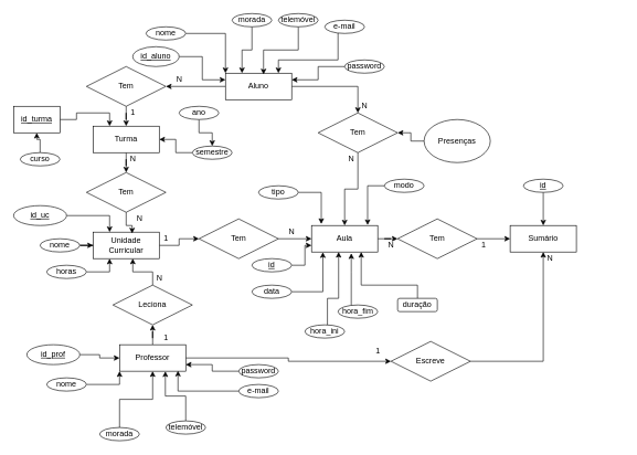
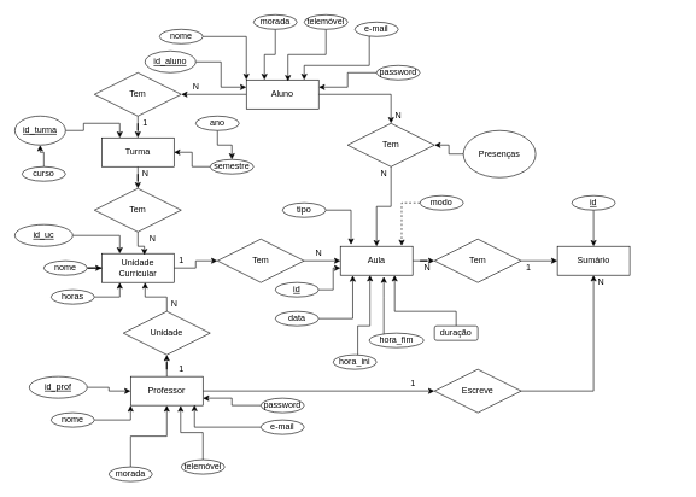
  <mxCell id="0" />
  <mxCell id="1" parent="0" />
  <mxCell id="2" style="edgeStyle=orthogonalEdgeStyle;rounded=0;orthogonalLoop=1;jettySize=auto;html=1;" parent="1" source="4" target="20" edge="1"><mxGeometry relative="1" as="geometry" /></mxCell>
  <mxCell id="3" style="edgeStyle=orthogonalEdgeStyle;rounded=0;orthogonalLoop=1;jettySize=auto;html=1;" parent="1" source="4" target="29" edge="1"><mxGeometry relative="1" as="geometry" /></mxCell>
  <mxCell id="4" value="Professor" style="whiteSpace=wrap;html=1;align=center;" parent="1" vertex="1"><mxGeometry x="180" y="520" width="100" height="40" as="geometry" /></mxCell>
  <mxCell id="5" style="edgeStyle=orthogonalEdgeStyle;rounded=0;orthogonalLoop=1;jettySize=auto;html=1;entryX=1;entryY=0.5;entryDx=0;entryDy=0;" parent="1" source="7" target="16" edge="1"><mxGeometry relative="1" as="geometry" /></mxCell>
  <mxCell id="6" style="edgeStyle=orthogonalEdgeStyle;rounded=0;orthogonalLoop=1;jettySize=auto;html=1;entryX=0.5;entryY=0;entryDx=0;entryDy=0;" parent="1" source="7" target="25" edge="1"><mxGeometry relative="1" as="geometry" /></mxCell>
  <mxCell id="7" value="Aluno" style="whiteSpace=wrap;html=1;align=center;" parent="1" vertex="1"><mxGeometry x="340" y="110" width="100" height="40" as="geometry" /></mxCell>
  <mxCell id="8" value="Sumário" style="whiteSpace=wrap;html=1;align=center;" parent="1" vertex="1"><mxGeometry x="770" y="340" width="100" height="40" as="geometry" /></mxCell>
  <mxCell id="9" style="edgeStyle=orthogonalEdgeStyle;rounded=0;orthogonalLoop=1;jettySize=auto;html=1;entryX=0;entryY=0.5;entryDx=0;entryDy=0;" parent="1" source="10" target="27" edge="1"><mxGeometry relative="1" as="geometry" /></mxCell>
  <mxCell id="10" value="Aula" style="whiteSpace=wrap;html=1;align=center;" parent="1" vertex="1"><mxGeometry x="470" y="340" width="100" height="40" as="geometry" /></mxCell>
  <mxCell id="11" style="edgeStyle=orthogonalEdgeStyle;rounded=0;orthogonalLoop=1;jettySize=auto;html=1;entryX=0;entryY=0.5;entryDx=0;entryDy=0;" parent="1" source="12" target="18" edge="1"><mxGeometry relative="1" as="geometry" /></mxCell>
  <mxCell id="12" value="Unidade Curricular" style="whiteSpace=wrap;html=1;align=center;" parent="1" vertex="1"><mxGeometry x="140" y="350" width="100" height="40" as="geometry" /></mxCell>
  <mxCell id="13" style="edgeStyle=orthogonalEdgeStyle;rounded=0;orthogonalLoop=1;jettySize=auto;html=1;" parent="1" source="14" target="22" edge="1"><mxGeometry relative="1" as="geometry" /></mxCell>
  <mxCell id="14" value="Turma" style="whiteSpace=wrap;html=1;align=center;" parent="1" vertex="1"><mxGeometry x="140" y="190" width="100" height="40" as="geometry" /></mxCell>
  <mxCell id="15" style="edgeStyle=orthogonalEdgeStyle;rounded=0;orthogonalLoop=1;jettySize=auto;html=1;exitX=0.5;exitY=1;exitDx=0;exitDy=0;" parent="1" source="16" target="14" edge="1"><mxGeometry relative="1" as="geometry" /></mxCell>
  <mxCell id="16" value="Tem" style="shape=rhombus;perimeter=rhombusPerimeter;whiteSpace=wrap;html=1;align=center;" parent="1" vertex="1"><mxGeometry x="130" y="100" width="120" height="60" as="geometry" /></mxCell>
  <mxCell id="17" style="edgeStyle=orthogonalEdgeStyle;rounded=0;orthogonalLoop=1;jettySize=auto;html=1;" parent="1" source="18" target="10" edge="1"><mxGeometry relative="1" as="geometry" /></mxCell>
  <mxCell id="18" value="Tem" style="shape=rhombus;perimeter=rhombusPerimeter;whiteSpace=wrap;html=1;align=center;" parent="1" vertex="1"><mxGeometry x="300" y="330" width="120" height="60" as="geometry" /></mxCell>
  <mxCell id="19" style="edgeStyle=orthogonalEdgeStyle;rounded=0;orthogonalLoop=1;jettySize=auto;html=1;entryX=0.6;entryY=0.998;entryDx=0;entryDy=0;entryPerimeter=0;" parent="1" source="20" target="12" edge="1"><mxGeometry relative="1" as="geometry" /></mxCell>
- <mxCell id="20" value="Leciona" style="shape=rhombus;perimeter=rhombusPerimeter;whiteSpace=wrap;html=1;align=center;" parent="1" vertex="1"><mxGeometry x="170" y="430" width="120" height="60" as="geometry" /></mxCell>
+ <mxCell id="20" value="Unidade" style="shape=rhombus;perimeter=rhombusPerimeter;whiteSpace=wrap;html=1;align=center;" parent="1" vertex="1"><mxGeometry x="170" y="430" width="120" height="60" as="geometry" /></mxCell>
  <mxCell id="21" style="edgeStyle=orthogonalEdgeStyle;rounded=0;orthogonalLoop=1;jettySize=auto;html=1;entryX=0.59;entryY=0.05;entryDx=0;entryDy=0;entryPerimeter=0;" parent="1" source="22" target="12" edge="1"><mxGeometry relative="1" as="geometry" /></mxCell>
  <mxCell id="22" value="Tem" style="shape=rhombus;perimeter=rhombusPerimeter;whiteSpace=wrap;html=1;align=center;" parent="1" vertex="1"><mxGeometry x="130" y="260" width="120" height="60" as="geometry" /></mxCell>
  <mxCell id="23" style="edgeStyle=orthogonalEdgeStyle;rounded=0;orthogonalLoop=1;jettySize=auto;html=1;entryX=0.5;entryY=0;entryDx=0;entryDy=0;" parent="1" source="25" target="10" edge="1"><mxGeometry relative="1" as="geometry" /></mxCell>
  <mxCell id="24" style="edgeStyle=orthogonalEdgeStyle;rounded=0;orthogonalLoop=1;jettySize=auto;html=1;" parent="1" source="30" target="25" edge="1"><mxGeometry relative="1" as="geometry"><mxPoint x="590" y="200" as="sourcePoint" /></mxGeometry></mxCell>
  <mxCell id="25" value="Tem" style="shape=rhombus;perimeter=rhombusPerimeter;whiteSpace=wrap;html=1;align=center;" parent="1" vertex="1"><mxGeometry x="480" y="170" width="120" height="60" as="geometry" /></mxCell>
  <mxCell id="26" style="edgeStyle=orthogonalEdgeStyle;rounded=0;orthogonalLoop=1;jettySize=auto;html=1;" parent="1" source="27" target="8" edge="1"><mxGeometry relative="1" as="geometry" /></mxCell>
  <mxCell id="27" value="Tem" style="shape=rhombus;perimeter=rhombusPerimeter;whiteSpace=wrap;html=1;align=center;" parent="1" vertex="1"><mxGeometry x="600" y="330" width="120" height="60" as="geometry" /></mxCell>
  <mxCell id="28" style="edgeStyle=orthogonalEdgeStyle;rounded=0;orthogonalLoop=1;jettySize=auto;html=1;entryX=0.5;entryY=1;entryDx=0;entryDy=0;" parent="1" source="29" target="8" edge="1"><mxGeometry relative="1" as="geometry" /></mxCell>
- <mxCell id="29" value="Escreve" style="shape=rhombus;perimeter=rhombusPerimeter;whiteSpace=wrap;html=1;align=center;" parent="1" vertex="1"><mxGeometry x="590" y="515" width="120" height="60" as="geometry" /></mxCell>
+ <mxCell id="29" value="Escreve" style="shape=rhombus;perimeter=rhombusPerimeter;whiteSpace=wrap;html=1;align=center;" parent="1" vertex="1"><mxGeometry x="600" y="510" width="120" height="60" as="geometry" /></mxCell>
  <mxCell id="30" value="Presenças" style="ellipse;whiteSpace=wrap;html=1;align=center;" parent="1" vertex="1"><mxGeometry x="640" y="180" width="100" height="65" as="geometry" /></mxCell>
  <mxCell id="31" style="edgeStyle=orthogonalEdgeStyle;rounded=0;orthogonalLoop=1;jettySize=auto;html=1;entryX=0;entryY=0.25;entryDx=0;entryDy=0;" parent="1" source="32" target="7" edge="1"><mxGeometry relative="1" as="geometry" /></mxCell>
  <mxCell id="32" value="&lt;u&gt;id_aluno&lt;/u&gt;" style="ellipse;whiteSpace=wrap;html=1;align=center;" parent="1" vertex="1"><mxGeometry x="200" width="70" height="30" as="geometry" y="70" /></mxCell>
  <mxCell id="33" style="edgeStyle=orthogonalEdgeStyle;rounded=0;orthogonalLoop=1;jettySize=auto;html=1;entryX=0;entryY=0;entryDx=0;entryDy=0;" parent="1" source="34" target="7" edge="1"><mxGeometry relative="1" as="geometry" /></mxCell>
  <mxCell id="34" value="nome" style="ellipse;whiteSpace=wrap;html=1;align=center;" parent="1" vertex="1"><mxGeometry x="220" y="40" width="60" height="20" as="geometry" /></mxCell>
  <mxCell id="35" style="edgeStyle=orthogonalEdgeStyle;rounded=0;orthogonalLoop=1;jettySize=auto;html=1;entryX=0.25;entryY=0;entryDx=0;entryDy=0;" parent="1" source="36" target="7" edge="1"><mxGeometry relative="1" as="geometry" /></mxCell>
  <mxCell id="36" value="morada" style="ellipse;whiteSpace=wrap;html=1;align=center;" parent="1" vertex="1"><mxGeometry x="350" y="20" width="60" height="20" as="geometry" /></mxCell>
  <mxCell id="37" style="edgeStyle=orthogonalEdgeStyle;rounded=0;orthogonalLoop=1;jettySize=auto;html=1;entryX=0.575;entryY=0.046;entryDx=0;entryDy=0;entryPerimeter=0;" parent="1" source="38" target="7" edge="1"><mxGeometry relative="1" as="geometry" /></mxCell>
  <mxCell id="38" value="telemóvel" style="ellipse;whiteSpace=wrap;html=1;align=center;" parent="1" vertex="1"><mxGeometry x="420" y="20" width="60" height="20" as="geometry" /></mxCell>
  <mxCell id="39" style="edgeStyle=orthogonalEdgeStyle;rounded=0;orthogonalLoop=1;jettySize=auto;html=1;entryX=1;entryY=0.25;entryDx=0;entryDy=0;" parent="1" source="40" target="7" edge="1"><mxGeometry relative="1" as="geometry" /></mxCell>
  <mxCell id="40" value="password" style="ellipse;whiteSpace=wrap;html=1;align=center;" parent="1" vertex="1"><mxGeometry x="520" y="90" width="60" height="20" as="geometry" /></mxCell>
  <mxCell id="41" style="edgeStyle=orthogonalEdgeStyle;rounded=0;orthogonalLoop=1;jettySize=auto;html=1;" parent="1" source="42" edge="1"><mxGeometry relative="1" as="geometry"><mxPoint x="420" y="110" as="targetPoint" /><Array as="points"><mxPoint x="510" y="90" /><mxPoint x="420" y="90" /><mxPoint x="420" y="110" /></Array></mxGeometry></mxCell>
  <mxCell id="42" value="e-mail" style="ellipse;whiteSpace=wrap;html=1;align=center;" parent="1" vertex="1"><mxGeometry x="490" y="30" width="60" height="20" as="geometry" /></mxCell>
  <mxCell id="43" style="edgeStyle=orthogonalEdgeStyle;rounded=0;orthogonalLoop=1;jettySize=auto;html=1;exitX=0.5;exitY=1;exitDx=0;exitDy=0;" parent="1" source="36" target="36" edge="1"><mxGeometry relative="1" as="geometry" /></mxCell>
  <mxCell id="44" style="edgeStyle=orthogonalEdgeStyle;rounded=0;orthogonalLoop=1;jettySize=auto;html=1;entryX=0;entryY=0.5;entryDx=0;entryDy=0;" parent="1" source="45" target="4" edge="1"><mxGeometry relative="1" as="geometry" /></mxCell>
  <mxCell id="45" value="&lt;u&gt;id_prof&lt;/u&gt;" style="ellipse;whiteSpace=wrap;html=1;align=center;" parent="1" vertex="1"><mxGeometry x="40" y="520" width="80" height="30" as="geometry" /></mxCell>
  <mxCell id="46" style="edgeStyle=orthogonalEdgeStyle;rounded=0;orthogonalLoop=1;jettySize=auto;html=1;entryX=0;entryY=1;entryDx=0;entryDy=0;" parent="1" source="47" target="4" edge="1"><mxGeometry relative="1" as="geometry" /></mxCell>
  <mxCell id="47" value="nome" style="ellipse;whiteSpace=wrap;html=1;align=center;" parent="1" vertex="1"><mxGeometry x="70" y="570" width="60" height="20" as="geometry" /></mxCell>
  <mxCell id="48" style="edgeStyle=orthogonalEdgeStyle;rounded=0;orthogonalLoop=1;jettySize=auto;html=1;entryX=0.5;entryY=1;entryDx=0;entryDy=0;" parent="1" source="49" target="4" edge="1"><mxGeometry relative="1" as="geometry" /></mxCell>
  <mxCell id="49" value="morada" style="ellipse;whiteSpace=wrap;html=1;align=center;" parent="1" vertex="1"><mxGeometry x="150" y="645" width="60" height="20" as="geometry" /></mxCell>
  <mxCell id="50" style="edgeStyle=orthogonalEdgeStyle;rounded=0;orthogonalLoop=1;jettySize=auto;html=1;entryX=0.692;entryY=1.004;entryDx=0;entryDy=0;entryPerimeter=0;" parent="1" source="51" target="4" edge="1"><mxGeometry relative="1" as="geometry" /></mxCell>
  <mxCell id="51" value="telemóvel" style="ellipse;whiteSpace=wrap;html=1;align=center;" parent="1" vertex="1"><mxGeometry x="250" y="635" width="60" height="20" as="geometry" /></mxCell>
  <mxCell id="52" style="edgeStyle=orthogonalEdgeStyle;rounded=0;orthogonalLoop=1;jettySize=auto;html=1;entryX=0.883;entryY=0.983;entryDx=0;entryDy=0;entryPerimeter=0;" parent="1" source="53" target="4" edge="1"><mxGeometry relative="1" as="geometry" /></mxCell>
  <mxCell id="53" value="e-mail" style="ellipse;whiteSpace=wrap;html=1;align=center;" parent="1" vertex="1"><mxGeometry x="360" y="580" width="60" height="20" as="geometry" /></mxCell>
  <mxCell id="54" style="edgeStyle=orthogonalEdgeStyle;rounded=0;orthogonalLoop=1;jettySize=auto;html=1;entryX=1;entryY=0.75;entryDx=0;entryDy=0;" parent="1" source="55" target="4" edge="1"><mxGeometry relative="1" as="geometry" /></mxCell>
  <mxCell id="55" value="password" style="ellipse;whiteSpace=wrap;html=1;align=center;" parent="1" vertex="1"><mxGeometry x="360" y="550" width="60" height="20" as="geometry" /></mxCell>
  <mxCell id="56" style="edgeStyle=orthogonalEdgeStyle;rounded=0;orthogonalLoop=1;jettySize=auto;html=1;entryX=0.25;entryY=0;entryDx=0;entryDy=0;" parent="1" source="57" target="12" edge="1"><mxGeometry relative="1" as="geometry" /></mxCell>
  <mxCell id="57" value="&lt;u&gt;id_uc&lt;/u&gt;" style="ellipse;whiteSpace=wrap;html=1;align=center;" parent="1" vertex="1"><mxGeometry x="20" y="310" width="80" height="30" as="geometry" /></mxCell>
  <mxCell id="58" style="edgeStyle=orthogonalEdgeStyle;rounded=0;orthogonalLoop=1;jettySize=auto;html=1;entryX=0;entryY=0.5;entryDx=0;entryDy=0;" parent="1" source="59" target="12" edge="1"><mxGeometry relative="1" as="geometry" /></mxCell>
  <mxCell id="59" value="nome" style="ellipse;whiteSpace=wrap;html=1;align=center;" parent="1" vertex="1"><mxGeometry x="60" y="360" width="60" height="20" as="geometry" /></mxCell>
  <mxCell id="60" style="edgeStyle=orthogonalEdgeStyle;rounded=0;orthogonalLoop=1;jettySize=auto;html=1;entryX=0.25;entryY=1;entryDx=0;entryDy=0;" parent="1" source="61" target="12" edge="1"><mxGeometry relative="1" as="geometry" /></mxCell>
  <mxCell id="61" value="horas" style="ellipse;whiteSpace=wrap;html=1;align=center;" parent="1" vertex="1"><mxGeometry x="70" y="400" width="60" height="20" as="geometry" /></mxCell>
  <mxCell id="62" style="edgeStyle=orthogonalEdgeStyle;rounded=0;orthogonalLoop=1;jettySize=auto;html=1;entryX=0.25;entryY=0;entryDx=0;entryDy=0;" parent="1" source="63" target="14" edge="1"><mxGeometry relative="1" as="geometry" /></mxCell>
- <mxCell id="63" value="&lt;u&gt;id_turma&lt;/u&gt;" style="whiteSpace=wrap;html=1;align=center;rounded=0;" parent="1" vertex="1"><mxGeometry x="20" y="160" width="70" height="40" as="geometry" /></mxCell>
+ <mxCell id="63" value="&lt;u&gt;id_turma&lt;/u&gt;" style="ellipse;whiteSpace=wrap;html=1;align=center;" parent="1" vertex="1"><mxGeometry x="20" y="160" width="70" height="40" as="geometry" /></mxCell>
  <mxCell id="64" style="edgeStyle=orthogonalEdgeStyle;rounded=0;orthogonalLoop=1;jettySize=auto;html=1;" parent="1" source="65" target="63" edge="1"><mxGeometry relative="1" as="geometry" /></mxCell>
  <mxCell id="65" value="curso" style="ellipse;whiteSpace=wrap;html=1;align=center;" parent="1" vertex="1"><mxGeometry x="30" y="230" width="60" height="20" as="geometry" /></mxCell>
  <mxCell id="66" style="edgeStyle=orthogonalEdgeStyle;rounded=0;orthogonalLoop=1;jettySize=auto;html=1;entryX=1;entryY=0.5;entryDx=0;entryDy=0;" parent="1" source="67" target="14" edge="1"><mxGeometry relative="1" as="geometry" /></mxCell>
  <mxCell id="67" value="semestre" style="ellipse;whiteSpace=wrap;html=1;align=center;" parent="1" vertex="1"><mxGeometry x="290" y="220" width="60" height="20" as="geometry" /></mxCell>
  <mxCell id="68" style="edgeStyle=orthogonalEdgeStyle;rounded=0;orthogonalLoop=1;jettySize=auto;html=1;" parent="1" source="69" target="67" edge="1"><mxGeometry relative="1" as="geometry" /></mxCell>
  <mxCell id="69" value="ano" style="ellipse;whiteSpace=wrap;html=1;align=center;" parent="1" vertex="1"><mxGeometry x="270" y="160" width="60" height="20" as="geometry" /></mxCell>
- <mxCell id="70" style="edgeStyle=orthogonalEdgeStyle;rounded=0;orthogonalLoop=1;jettySize=auto;html=1;entryX=0.847;entryY=-0.017;entryDx=0;entryDy=0;entryPerimeter=0;" parent="1" source="71" target="10" edge="1"><mxGeometry relative="1" as="geometry" /></mxCell>
+ <mxCell id="70" style="edgeStyle=orthogonalEdgeStyle;rounded=0;orthogonalLoop=1;jettySize=auto;html=1;entryX=0.847;entryY=-0.017;entryDx=0;entryDy=0;entryPerimeter=0;dashed=1;" parent="1" source="71" target="10" edge="1"><mxGeometry relative="1" as="geometry" /></mxCell>
  <mxCell id="71" value="modo" style="ellipse;whiteSpace=wrap;html=1;align=center;" parent="1" vertex="1"><mxGeometry x="580" y="270" width="60" height="20" as="geometry" /></mxCell>
  <mxCell id="72" style="edgeStyle=orthogonalEdgeStyle;rounded=0;orthogonalLoop=1;jettySize=auto;html=1;entryX=0.171;entryY=1.009;entryDx=0;entryDy=0;entryPerimeter=0;" parent="1" source="73" target="10" edge="1"><mxGeometry relative="1" as="geometry" /></mxCell>
  <mxCell id="73" value="data" style="ellipse;whiteSpace=wrap;html=1;align=center;" parent="1" vertex="1"><mxGeometry x="380" y="430" width="60" height="20" as="geometry" /></mxCell>
  <mxCell id="74" style="edgeStyle=orthogonalEdgeStyle;rounded=0;orthogonalLoop=1;jettySize=auto;html=1;entryX=0.409;entryY=0.998;entryDx=0;entryDy=0;entryPerimeter=0;" parent="1" source="75" target="10" edge="1"><mxGeometry relative="1" as="geometry"><Array as="points"><mxPoint x="494" y="450" /><mxPoint x="511" y="450" /></Array></mxGeometry></mxCell>
  <mxCell id="75" value="hora_ini" style="ellipse;whiteSpace=wrap;html=1;align=center;" parent="1" vertex="1"><mxGeometry x="460" y="490" width="60" height="20" as="geometry" /></mxCell>
  <mxCell id="76" style="edgeStyle=orthogonalEdgeStyle;rounded=0;orthogonalLoop=1;jettySize=auto;html=1;entryX=0.75;entryY=1;entryDx=0;entryDy=0;" parent="1" source="77" target="10" edge="1"><mxGeometry relative="1" as="geometry"><mxPoint x="550" y="400" as="targetPoint" /><Array as="points"><mxPoint x="630" y="430" /><mxPoint x="545" y="430" /></Array></mxGeometry></mxCell>
  <mxCell id="77" value="duração" style="whiteSpace=wrap;html=1;align=center;rounded=1;" parent="1" vertex="1"><mxGeometry x="600" y="450" width="60" height="20" as="geometry" /></mxCell>
  <mxCell id="78" style="edgeStyle=orthogonalEdgeStyle;rounded=0;orthogonalLoop=1;jettySize=auto;html=1;entryX=0;entryY=0.75;entryDx=0;entryDy=0;" parent="1" source="79" target="10" edge="1"><mxGeometry relative="1" as="geometry" /></mxCell>
  <mxCell id="79" value="&lt;u&gt;id&lt;/u&gt;" style="ellipse;whiteSpace=wrap;html=1;align=center;" parent="1" vertex="1"><mxGeometry x="380" y="390" width="60" height="20" as="geometry" /></mxCell>
  <mxCell id="80" style="edgeStyle=orthogonalEdgeStyle;rounded=0;orthogonalLoop=1;jettySize=auto;html=1;entryX=0.147;entryY=-0.058;entryDx=0;entryDy=0;entryPerimeter=0;" parent="1" source="81" target="10" edge="1"><mxGeometry relative="1" as="geometry" /></mxCell>
  <mxCell id="81" value="tipo" style="ellipse;whiteSpace=wrap;html=1;align=center;" parent="1" vertex="1"><mxGeometry x="390" y="280" width="60" height="20" as="geometry" /></mxCell>
  <mxCell id="82" style="edgeStyle=orthogonalEdgeStyle;rounded=0;orthogonalLoop=1;jettySize=auto;html=1;entryX=0.5;entryY=0;entryDx=0;entryDy=0;" edge="1" parent="1" source="83" target="8"><mxGeometry relative="1" as="geometry" /></mxCell>
  <mxCell id="83" value="&lt;u&gt;id&lt;/u&gt;" style="ellipse;whiteSpace=wrap;html=1;align=center;" parent="1" vertex="1"><mxGeometry x="790" y="270" width="60" height="20" as="geometry" /></mxCell>
  <mxCell id="84" style="edgeStyle=orthogonalEdgeStyle;rounded=0;orthogonalLoop=1;jettySize=auto;html=1;exitX=0.5;exitY=1;exitDx=0;exitDy=0;" parent="1" edge="1"><mxGeometry relative="1" as="geometry"><mxPoint x="940" y="310" as="sourcePoint" /><mxPoint x="940" y="310" as="targetPoint" /></mxGeometry></mxCell>
  <mxCell id="85" value="N" style="text;html=1;align=center;verticalAlign=middle;resizable=0;points=[];autosize=1;strokeColor=none;" parent="1" vertex="1"><mxGeometry x="260" y="110" width="20" height="20" as="geometry" /></mxCell>
  <mxCell id="86" value="1" style="text;html=1;align=center;verticalAlign=middle;resizable=0;points=[];autosize=1;strokeColor=none;" parent="1" vertex="1"><mxGeometry x="190" y="160" width="20" height="20" as="geometry" /></mxCell>
  <mxCell id="87" value="1" style="text;html=1;align=center;verticalAlign=middle;resizable=0;points=[];autosize=1;strokeColor=none;" parent="1" vertex="1"><mxGeometry x="240" y="500" width="20" height="20" as="geometry" /></mxCell>
  <mxCell id="88" value="N" style="text;html=1;align=center;verticalAlign=middle;resizable=0;points=[];autosize=1;strokeColor=none;" parent="1" vertex="1"><mxGeometry x="190" y="230" width="20" height="20" as="geometry" /></mxCell>
  <mxCell id="89" value="N" style="text;html=1;align=center;verticalAlign=middle;resizable=0;points=[];autosize=1;strokeColor=none;" parent="1" vertex="1"><mxGeometry x="200" y="320" width="20" height="20" as="geometry" /></mxCell>
  <mxCell id="90" value="N" style="text;html=1;align=center;verticalAlign=middle;resizable=0;points=[];autosize=1;strokeColor=none;" parent="1" vertex="1"><mxGeometry x="430" y="340" width="20" height="20" as="geometry" /></mxCell>
  <mxCell id="91" value="1" style="text;html=1;align=center;verticalAlign=middle;resizable=0;points=[];autosize=1;strokeColor=none;" parent="1" vertex="1"><mxGeometry x="240" y="350" width="20" height="20" as="geometry" /></mxCell>
  <mxCell id="92" value="N" style="text;html=1;align=center;verticalAlign=middle;resizable=0;points=[];autosize=1;strokeColor=none;" parent="1" vertex="1"><mxGeometry x="540" y="150" width="20" height="20" as="geometry" /></mxCell>
  <mxCell id="93" value="N" style="text;html=1;align=center;verticalAlign=middle;resizable=0;points=[];autosize=1;strokeColor=none;" parent="1" vertex="1"><mxGeometry x="520" y="230" width="20" height="20" as="geometry" /></mxCell>
  <mxCell id="94" value="N" style="text;html=1;align=center;verticalAlign=middle;resizable=0;points=[];autosize=1;strokeColor=none;" parent="1" vertex="1"><mxGeometry x="230" y="410" width="20" height="20" as="geometry" /></mxCell>
  <mxCell id="95" value="1" style="text;html=1;align=center;verticalAlign=middle;resizable=0;points=[];autosize=1;strokeColor=none;" parent="1" vertex="1"><mxGeometry x="560" y="520" width="20" height="20" as="geometry" /></mxCell>
  <mxCell id="96" value="N" style="text;html=1;align=center;verticalAlign=middle;resizable=0;points=[];autosize=1;strokeColor=none;" parent="1" vertex="1"><mxGeometry x="820" y="380" width="20" height="20" as="geometry" /></mxCell>
  <mxCell id="97" value="N" style="text;html=1;align=center;verticalAlign=middle;resizable=0;points=[];autosize=1;strokeColor=none;" parent="1" vertex="1"><mxGeometry x="580" y="360" width="20" height="20" as="geometry" /></mxCell>
  <mxCell id="98" value="1" style="text;html=1;align=center;verticalAlign=middle;resizable=0;points=[];autosize=1;strokeColor=none;" parent="1" vertex="1"><mxGeometry x="720" y="360" width="20" height="20" as="geometry" /></mxCell>
  <mxCell id="99" style="edgeStyle=orthogonalEdgeStyle;rounded=0;orthogonalLoop=1;jettySize=auto;html=1;entryX=0.6;entryY=1.05;entryDx=0;entryDy=0;entryPerimeter=0;" edge="1" parent="1" source="100" target="10"><mxGeometry relative="1" as="geometry"><Array as="points"><mxPoint x="530" y="410" /><mxPoint x="530" y="410" /></Array></mxGeometry></mxCell>
- <mxCell id="100" value="hora_fim" style="ellipse;whiteSpace=wrap;html=1;align=center;" vertex="1" parent="1"><mxGeometry x="510" y="460" width="60" height="20" as="geometry" /></mxCell>
+ <mxCell id="100" value="hora_fim" style="ellipse;whiteSpace=wrap;html=1;align=center;" vertex="1" parent="1"><mxGeometry x="510" y="460" width="75" height="20" as="geometry" /></mxCell>
